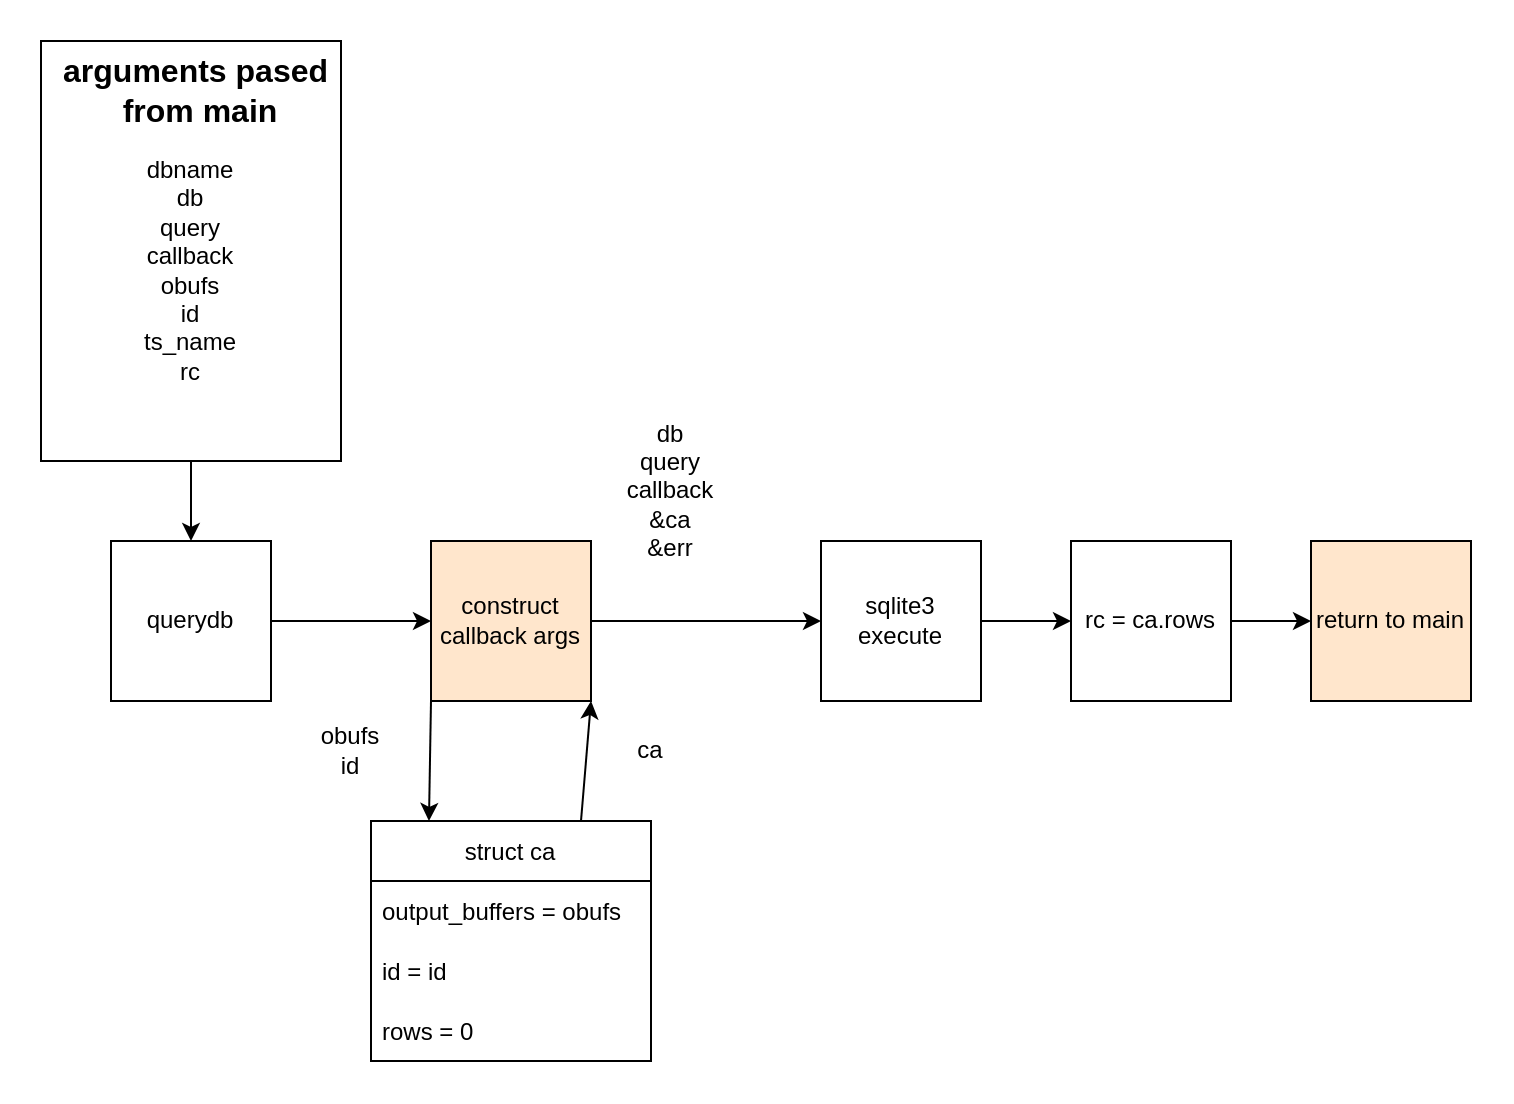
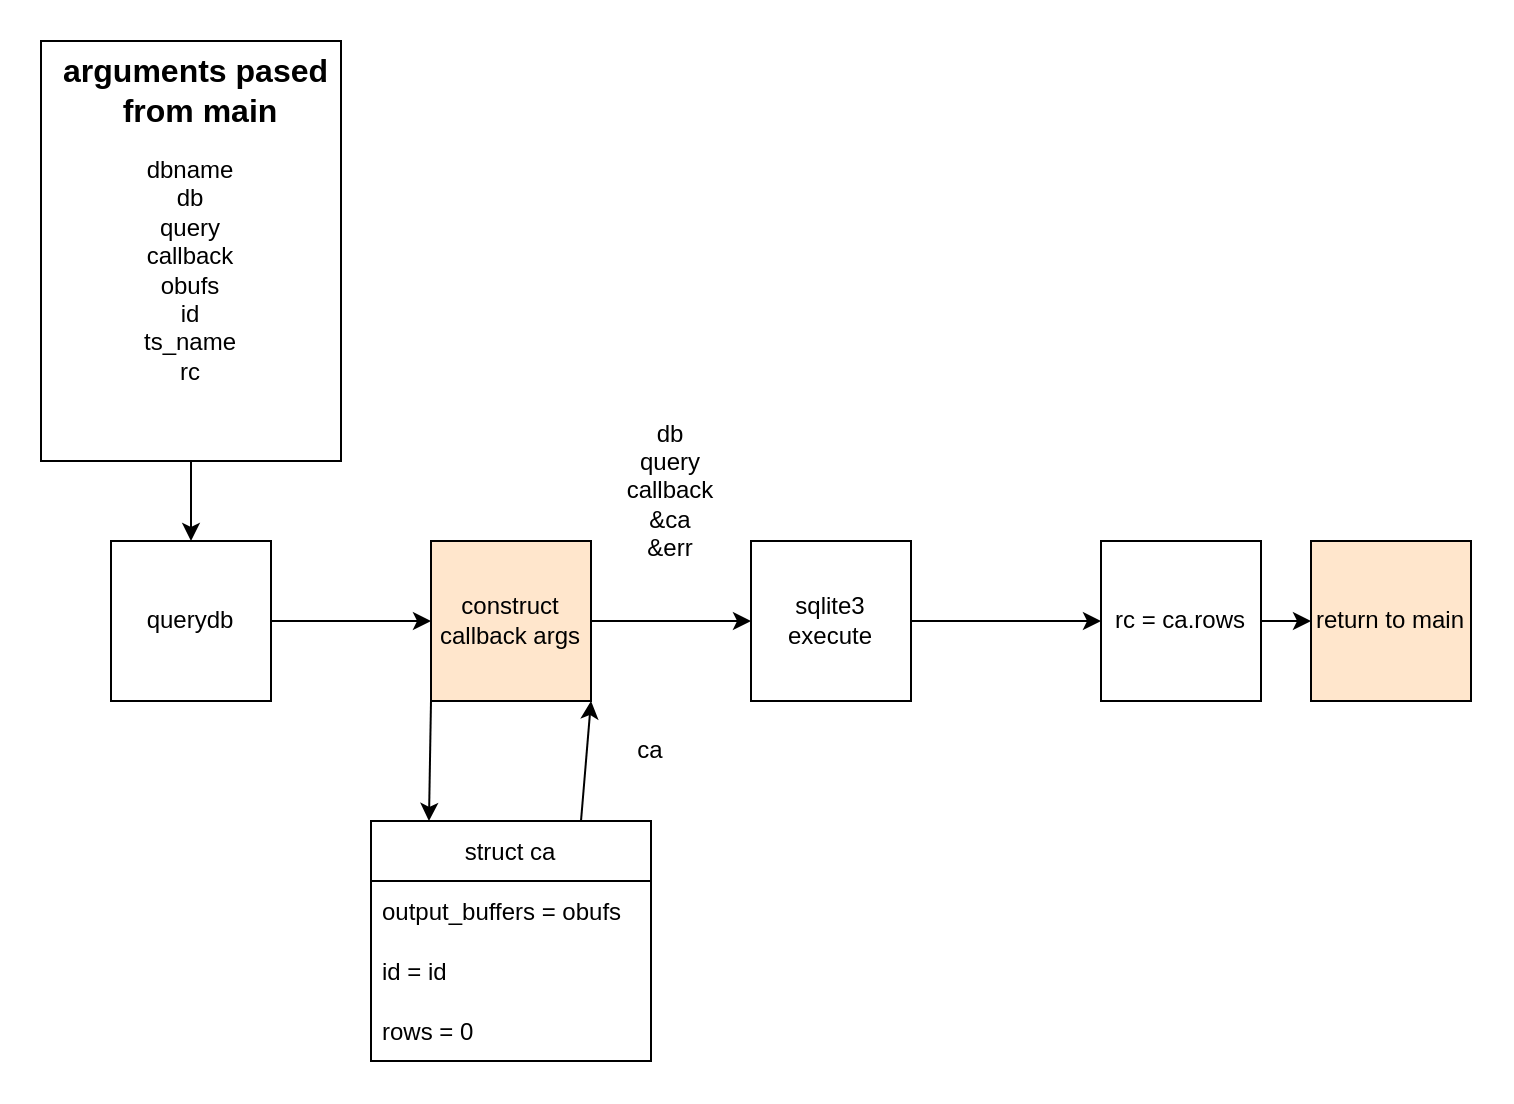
  <mxCell id="0" />
  <mxCell id="1" parent="0" />
  <mxCell id="2" style="edgeStyle=orthogonalEdgeStyle;rounded=0;orthogonalLoop=1;jettySize=auto;html=1;exitX=0.5;exitY=1;exitDx=0;exitDy=0;entryX=0.5;entryY=0;entryDx=0;entryDy=0;fontSize=16;" edge="1" parent="1" source="3" target="5"><mxGeometry relative="1" as="geometry" /></mxCell>
  <mxCell id="3" value="" style="rounded=0;whiteSpace=wrap;html=1;fillColor=default;" vertex="1" parent="1"><mxGeometry x="20" y="20" width="150" height="210" as="geometry" /></mxCell>
  <mxCell id="4" value="" style="edgeStyle=orthogonalEdgeStyle;rounded=0;orthogonalLoop=1;jettySize=auto;html=1;" edge="1" parent="1" source="5" target="7"><mxGeometry relative="1" as="geometry" /></mxCell>
  <mxCell id="5" value="querydb" style="whiteSpace=wrap;html=1;aspect=fixed;" vertex="1" parent="1"><mxGeometry x="55" y="270" width="80" height="80" as="geometry" /></mxCell>
  <mxCell id="6" value="" style="edgeStyle=orthogonalEdgeStyle;rounded=0;orthogonalLoop=1;jettySize=auto;html=1;" edge="1" parent="1" source="7" target="14"><mxGeometry relative="1" as="geometry" /></mxCell>
  <mxCell id="7" value="construct callback args" style="whiteSpace=wrap;html=1;aspect=fixed;fillColor=#ffe6cc;" vertex="1" parent="1"><mxGeometry x="215" y="270" width="80" height="80" as="geometry" /></mxCell>
  <mxCell id="8" value="struct ca" style="swimlane;fontStyle=0;childLayout=stackLayout;horizontal=1;startSize=30;horizontalStack=0;resizeParent=1;resizeParentMax=0;resizeLast=0;collapsible=1;marginBottom=0;" vertex="1" parent="1"><mxGeometry x="185" y="410" width="140" height="120" as="geometry" /></mxCell>
  <mxCell id="9" value="output_buffers = obufs" style="text;strokeColor=none;fillColor=none;align=left;verticalAlign=middle;spacingLeft=4;spacingRight=4;overflow=hidden;points=[[0,0.5],[1,0.5]];portConstraint=eastwest;rotatable=0;" vertex="1" parent="8"><mxGeometry y="30" width="140" height="30" as="geometry" /></mxCell>
  <mxCell id="10" value="id = id" style="text;strokeColor=none;fillColor=none;align=left;verticalAlign=middle;spacingLeft=4;spacingRight=4;overflow=hidden;points=[[0,0.5],[1,0.5]];portConstraint=eastwest;rotatable=0;" vertex="1" parent="8"><mxGeometry y="60" width="140" height="30" as="geometry" /></mxCell>
  <mxCell id="11" value="rows = 0" style="text;strokeColor=none;fillColor=none;align=left;verticalAlign=middle;spacingLeft=4;spacingRight=4;overflow=hidden;points=[[0,0.5],[1,0.5]];portConstraint=eastwest;rotatable=0;" vertex="1" parent="8"><mxGeometry y="90" width="140" height="30" as="geometry" /></mxCell>
  <mxCell id="12" value="dbname&lt;br&gt;db&lt;br&gt;query&lt;br&gt;callback&lt;br&gt;obufs&lt;br&gt;id&lt;br&gt;ts_name&lt;br&gt;rc" style="text;html=1;strokeColor=none;fillColor=none;align=center;verticalAlign=middle;whiteSpace=wrap;rounded=0;" vertex="1" parent="1"><mxGeometry x="65" y="120" width="60" height="30" as="geometry" /></mxCell>
  <mxCell id="13" value="" style="edgeStyle=orthogonalEdgeStyle;rounded=0;orthogonalLoop=1;jettySize=auto;html=1;fontSize=16;" edge="1" parent="1" source="14" target="18"><mxGeometry relative="1" as="geometry" /></mxCell>
- <mxCell id="14" value="sqlite3 execute" style="whiteSpace=wrap;html=1;aspect=fixed;" vertex="1" parent="1"><mxGeometry x="410" y="270" width="80" height="80" as="geometry" /></mxCell>
+ <mxCell id="14" value="sqlite3 execute" style="whiteSpace=wrap;html=1;aspect=fixed;" vertex="1" parent="1"><mxGeometry x="375" y="270" width="80" height="80" as="geometry" /></mxCell>
  <mxCell id="15" value="db&lt;br&gt;query&lt;br&gt;callback&lt;br&gt;&amp;amp;ca&lt;br&gt;&amp;amp;err" style="text;html=1;strokeColor=none;fillColor=none;align=center;verticalAlign=middle;whiteSpace=wrap;rounded=0;" vertex="1" parent="1"><mxGeometry x="305" y="230" width="60" height="30" as="geometry" /></mxCell>
  <mxCell id="16" value="&lt;div style=&quot;&quot;&gt;&lt;b style=&quot;font-size: 16px; background-color: initial;&quot;&gt;arguments pased&amp;nbsp;&lt;/b&gt;&lt;/div&gt;&lt;div style=&quot;&quot;&gt;&lt;b style=&quot;font-size: 16px; background-color: initial;&quot;&gt;from main&lt;/b&gt;&lt;/div&gt;" style="text;html=1;strokeColor=none;fillColor=none;align=center;verticalAlign=middle;whiteSpace=wrap;rounded=0;" vertex="1" parent="1"><mxGeometry x="25" y="30" width="150" height="30" as="geometry" /></mxCell>
  <mxCell id="17" style="edgeStyle=orthogonalEdgeStyle;rounded=0;orthogonalLoop=1;jettySize=auto;html=1;exitX=1;exitY=0.5;exitDx=0;exitDy=0;entryX=0;entryY=0.5;entryDx=0;entryDy=0;" edge="1" parent="1" source="18" target="23"><mxGeometry relative="1" as="geometry" /></mxCell>
- <mxCell id="18" value="rc = ca.rows" style="whiteSpace=wrap;html=1;aspect=fixed;" vertex="1" parent="1"><mxGeometry x="535" y="270" width="80" height="80" as="geometry" /></mxCell>
- <mxCell id="19" value="&lt;div&gt;obufs&lt;/div&gt;&lt;div&gt;id&lt;br&gt;&lt;/div&gt;" style="text;html=1;strokeColor=none;fillColor=none;align=center;verticalAlign=middle;whiteSpace=wrap;rounded=0;" vertex="1" parent="1"><mxGeometry x="145" y="360" width="60" height="30" as="geometry" /></mxCell>
+ <mxCell id="18" value="rc = ca.rows" style="whiteSpace=wrap;html=1;aspect=fixed;" vertex="1" parent="1"><mxGeometry x="550" y="270" width="80" height="80" as="geometry" /></mxCell>
  <mxCell id="20" value="" style="endArrow=classic;html=1;rounded=0;entryX=1;entryY=1;entryDx=0;entryDy=0;exitX=0.75;exitY=0;exitDx=0;exitDy=0;" edge="1" parent="1" source="8" target="7"><mxGeometry width="50" height="50" relative="1" as="geometry"><mxPoint x="265" y="410" as="sourcePoint" /><mxPoint x="315" y="360" as="targetPoint" /></mxGeometry></mxCell>
  <mxCell id="21" value="" style="endArrow=classic;html=1;rounded=0;exitX=0;exitY=1;exitDx=0;exitDy=0;entryX=0.207;entryY=0;entryDx=0;entryDy=0;entryPerimeter=0;" edge="1" parent="1" source="7" target="8"><mxGeometry width="50" height="50" relative="1" as="geometry"><mxPoint x="205" y="410" as="sourcePoint" /><mxPoint x="255" y="360" as="targetPoint" /></mxGeometry></mxCell>
  <mxCell id="22" value="ca" style="text;html=1;strokeColor=none;fillColor=none;align=center;verticalAlign=middle;whiteSpace=wrap;rounded=0;" vertex="1" parent="1"><mxGeometry x="295" y="360" width="60" height="30" as="geometry" /></mxCell>
  <mxCell id="23" value="return to main" style="whiteSpace=wrap;html=1;aspect=fixed;fillColor=#ffe6cc;" vertex="1" parent="1"><mxGeometry x="655" y="270" width="80" height="80" as="geometry" /></mxCell>
